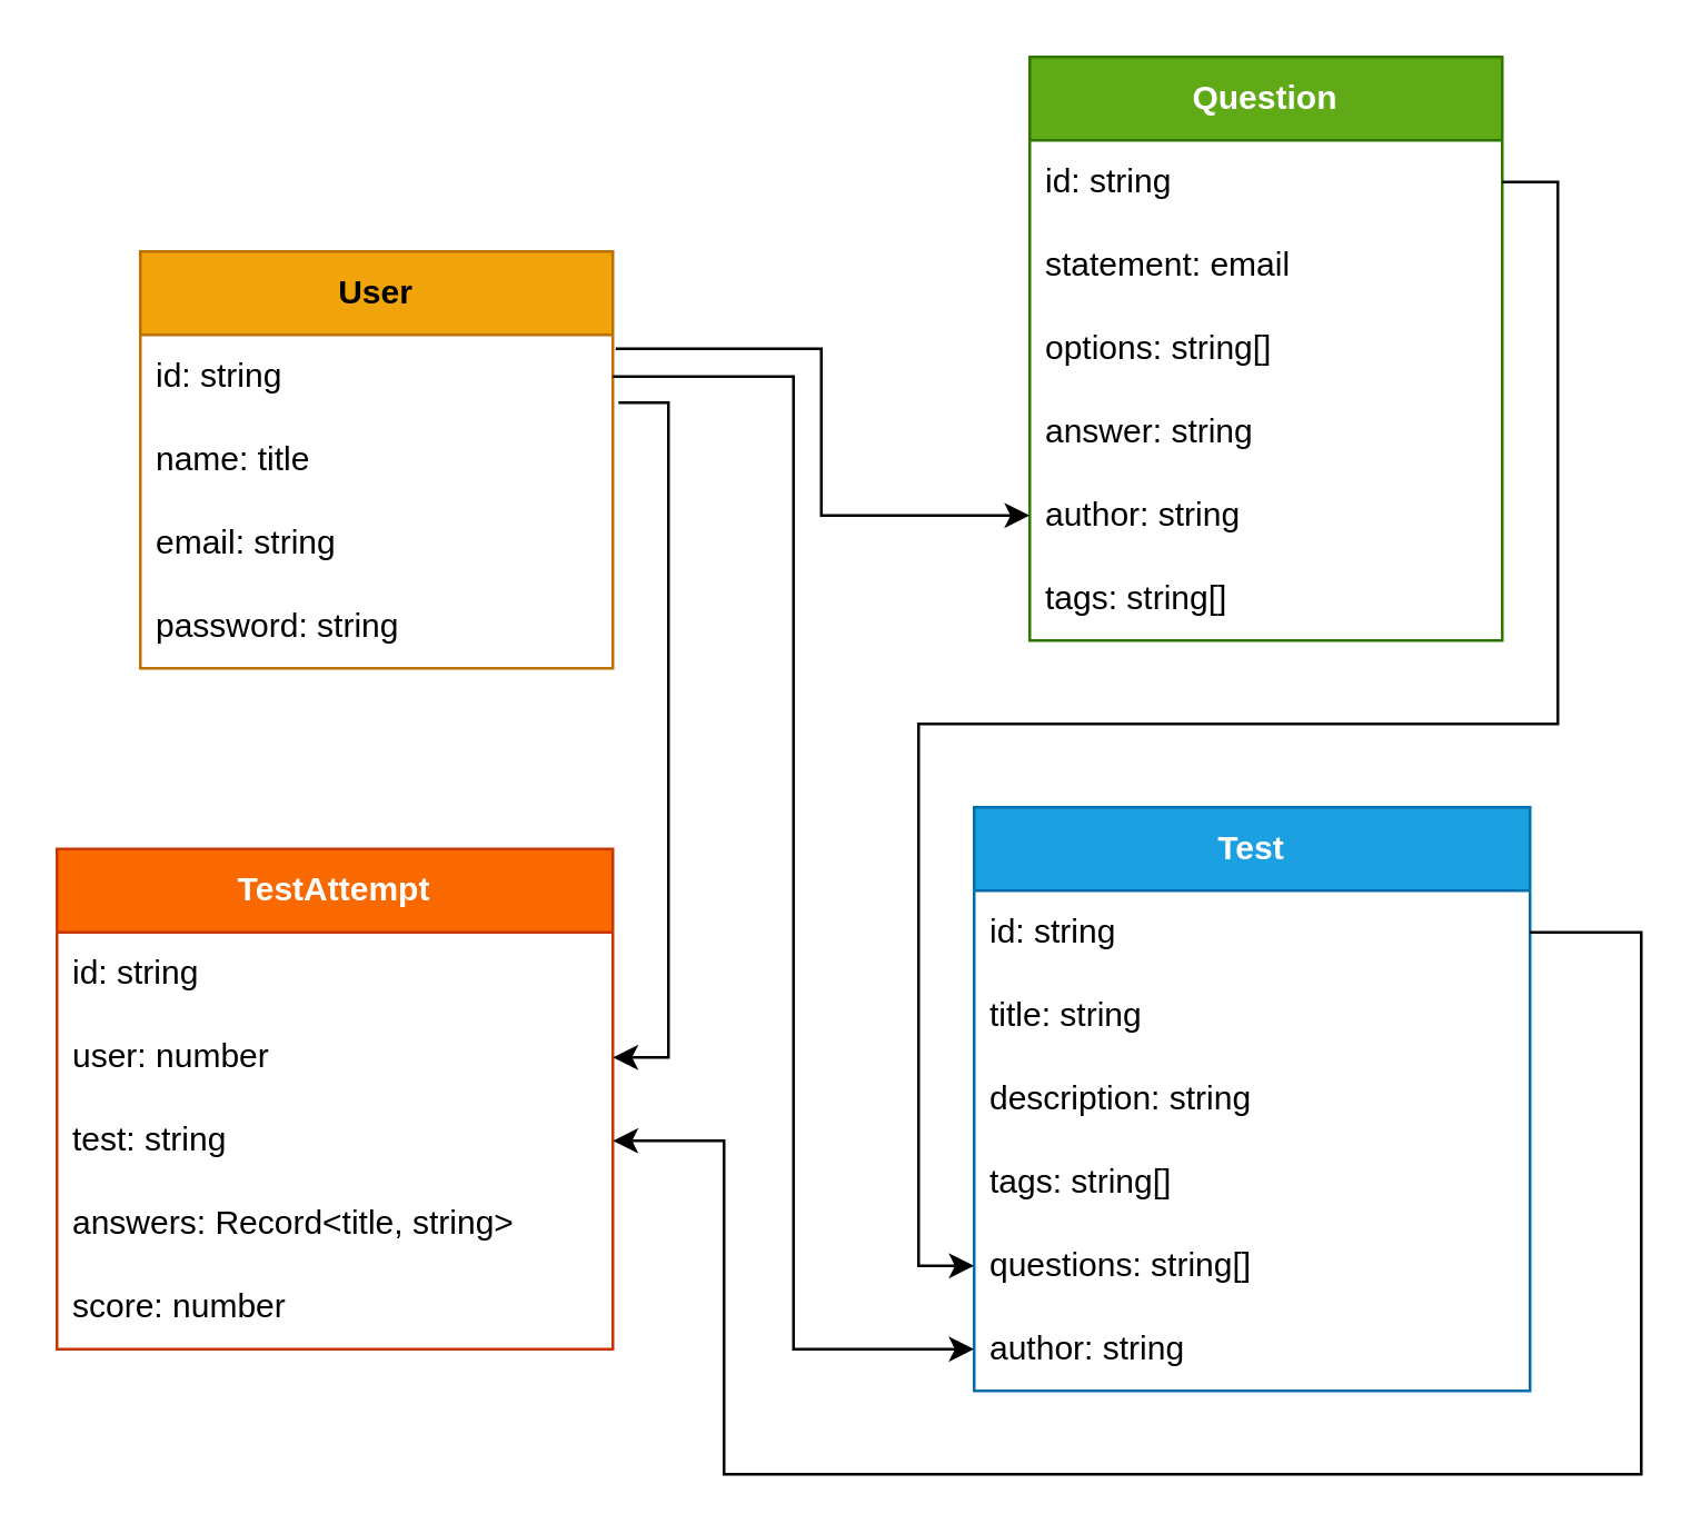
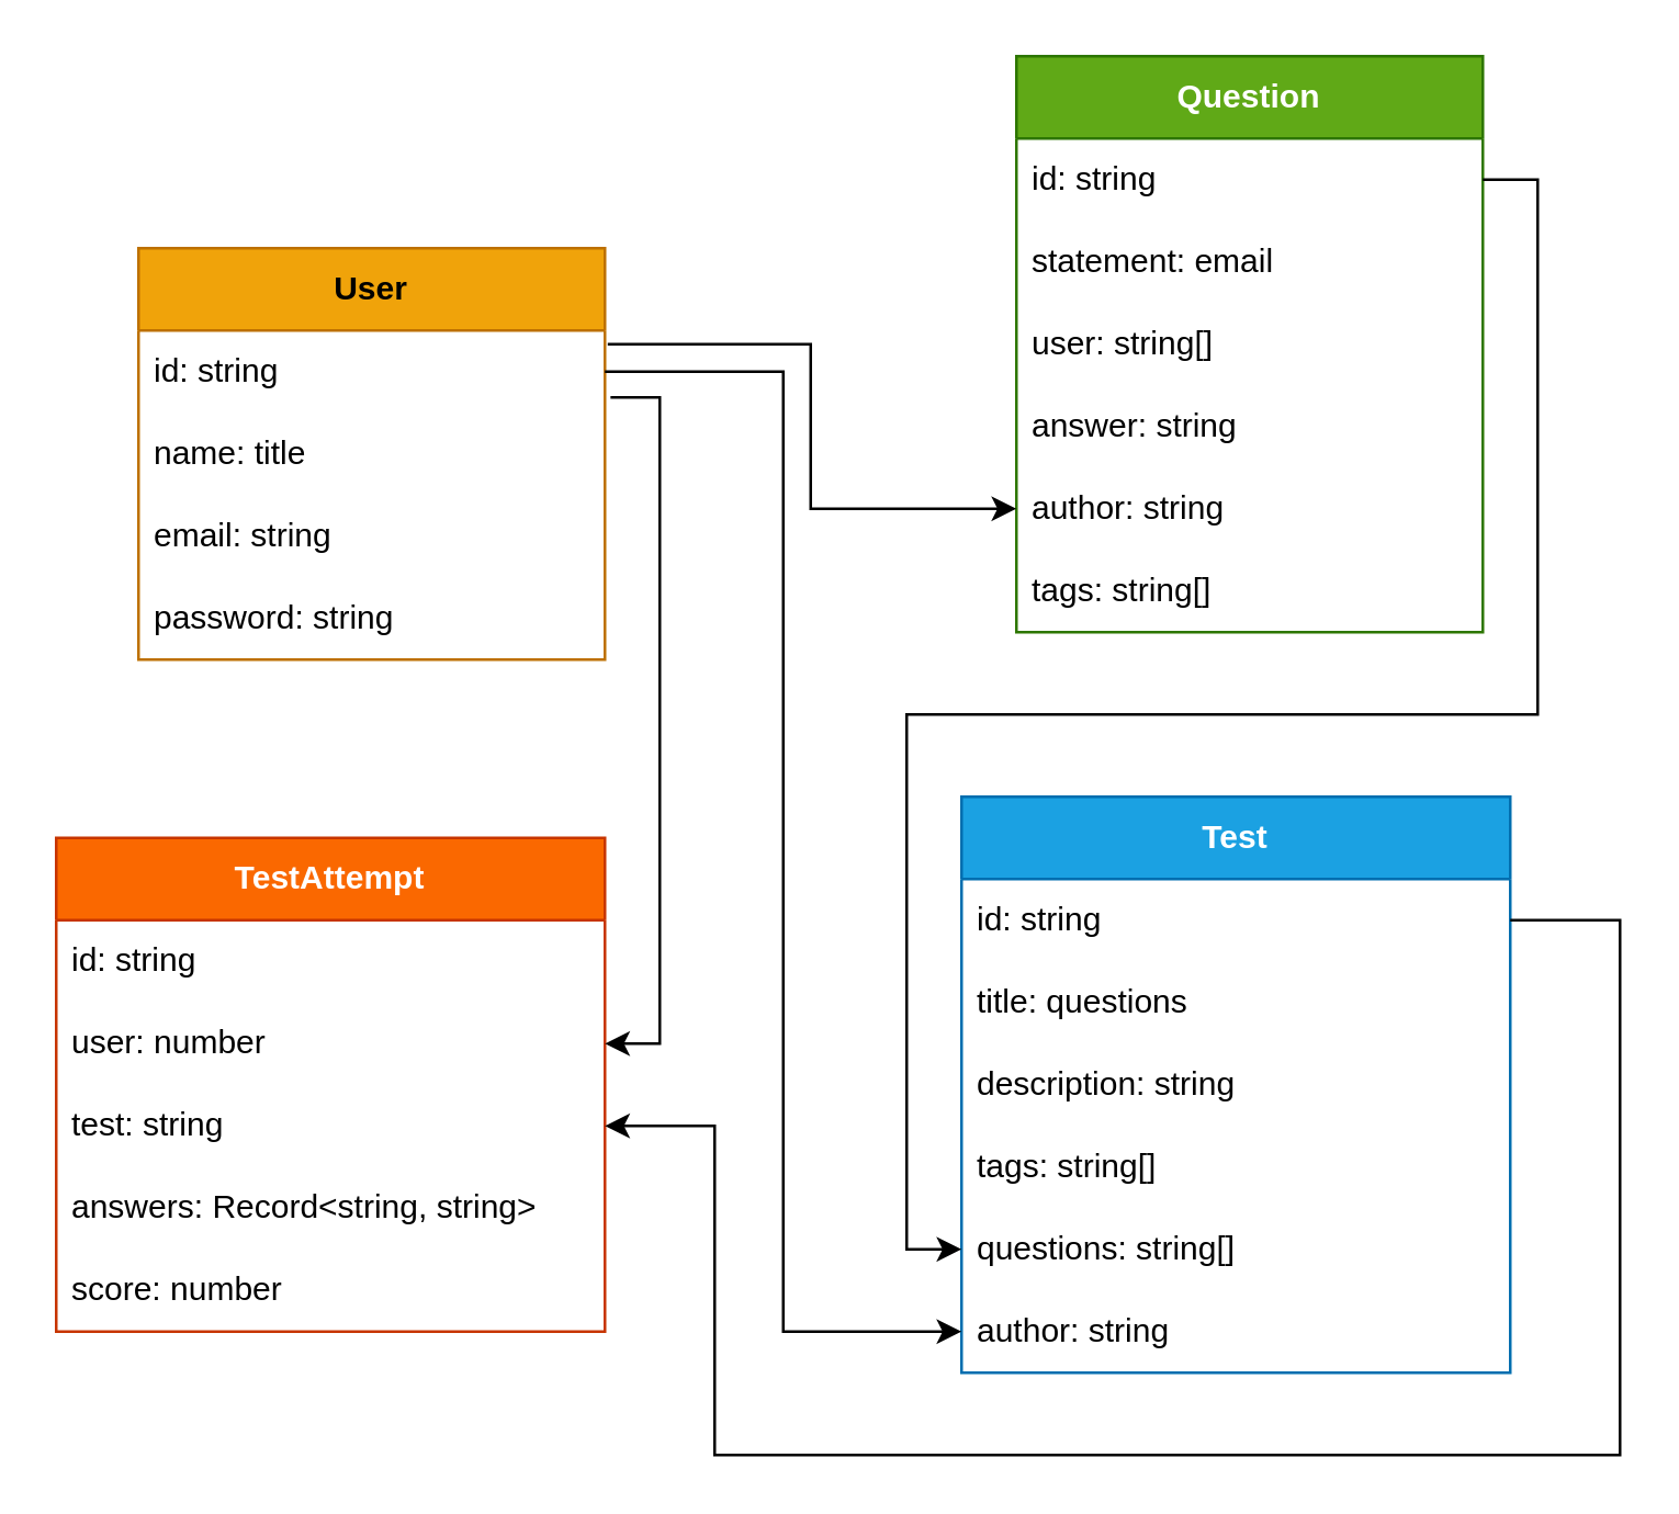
  <mxCell id="0" />
  <mxCell id="1" parent="0" />
  <mxCell id="2" value="&lt;b&gt;Question&lt;/b&gt;" style="swimlane;fontStyle=0;childLayout=stackLayout;horizontal=1;startSize=30;horizontalStack=0;resizeParent=1;resizeParentMax=0;resizeLast=0;collapsible=1;marginBottom=0;whiteSpace=wrap;html=1;fillColor=#60a917;strokeColor=#2D7600;fontColor=#ffffff;" parent="1" vertex="1"><mxGeometry x="370" y="20" width="170" height="210" as="geometry"><mxRectangle x="340" y="210" width="60" height="30" as="alternateBounds" /></mxGeometry></mxCell>
  <mxCell id="3" value="id: string" style="text;strokeColor=none;fillColor=none;align=left;verticalAlign=middle;spacingLeft=4;spacingRight=4;overflow=hidden;points=[[0,0.5],[1,0.5]];portConstraint=eastwest;rotatable=0;whiteSpace=wrap;html=1;" parent="2" vertex="1"><mxGeometry y="30" width="170" height="30" as="geometry" /></mxCell>
  <mxCell id="4" value="statement: email" style="text;strokeColor=none;fillColor=none;align=left;verticalAlign=middle;spacingLeft=4;spacingRight=4;overflow=hidden;points=[[0,0.5],[1,0.5]];portConstraint=eastwest;rotatable=0;whiteSpace=wrap;html=1;" parent="2" vertex="1"><mxGeometry y="60" width="170" height="30" as="geometry" /></mxCell>
- <mxCell id="5" value="options: string[]" style="text;strokeColor=none;fillColor=none;align=left;verticalAlign=middle;spacingLeft=4;spacingRight=4;overflow=hidden;points=[[0,0.5],[1,0.5]];portConstraint=eastwest;rotatable=0;whiteSpace=wrap;html=1;" parent="2" vertex="1"><mxGeometry y="90" width="170" height="30" as="geometry" /></mxCell>
+ <mxCell id="5" value="user: string[]" style="text;strokeColor=none;fillColor=none;align=left;verticalAlign=middle;spacingLeft=4;spacingRight=4;overflow=hidden;points=[[0,0.5],[1,0.5]];portConstraint=eastwest;rotatable=0;whiteSpace=wrap;html=1;" parent="2" vertex="1"><mxGeometry y="90" width="170" height="30" as="geometry" /></mxCell>
  <mxCell id="6" value="&lt;div&gt;answer: string&lt;/div&gt;" style="text;strokeColor=none;fillColor=none;align=left;verticalAlign=middle;spacingLeft=4;spacingRight=4;overflow=hidden;points=[[0,0.5],[1,0.5]];portConstraint=eastwest;rotatable=0;whiteSpace=wrap;html=1;" parent="2" vertex="1"><mxGeometry y="120" width="170" height="30" as="geometry" /></mxCell>
  <mxCell id="7" value="author: string" style="text;strokeColor=none;fillColor=none;align=left;verticalAlign=middle;spacingLeft=4;spacingRight=4;overflow=hidden;points=[[0,0.5],[1,0.5]];portConstraint=eastwest;rotatable=0;whiteSpace=wrap;html=1;" parent="2" vertex="1"><mxGeometry y="150" width="170" height="30" as="geometry" /></mxCell>
  <mxCell id="8" value="tags: string[]" style="text;strokeColor=none;fillColor=none;align=left;verticalAlign=middle;spacingLeft=4;spacingRight=4;overflow=hidden;points=[[0,0.5],[1,0.5]];portConstraint=eastwest;rotatable=0;whiteSpace=wrap;html=1;" parent="2" vertex="1"><mxGeometry y="180" width="170" height="30" as="geometry" /></mxCell>
  <mxCell id="9" value="&lt;b&gt;Test&lt;/b&gt;" style="swimlane;fontStyle=0;childLayout=stackLayout;horizontal=1;startSize=30;horizontalStack=0;resizeParent=1;resizeParentMax=0;resizeLast=0;collapsible=1;marginBottom=0;whiteSpace=wrap;html=1;fillColor=#1ba1e2;fontColor=#ffffff;strokeColor=#006EAF;" parent="1" vertex="1"><mxGeometry x="350" y="290" width="200" height="210" as="geometry"><mxRectangle x="340" y="210" width="60" height="30" as="alternateBounds" /></mxGeometry></mxCell>
  <mxCell id="10" value="id: string" style="text;strokeColor=none;fillColor=none;align=left;verticalAlign=middle;spacingLeft=4;spacingRight=4;overflow=hidden;points=[[0,0.5],[1,0.5]];portConstraint=eastwest;rotatable=0;whiteSpace=wrap;html=1;" parent="9" vertex="1"><mxGeometry y="30" width="200" height="30" as="geometry" /></mxCell>
- <mxCell id="11" value="title: string" style="text;strokeColor=none;fillColor=none;align=left;verticalAlign=middle;spacingLeft=4;spacingRight=4;overflow=hidden;points=[[0,0.5],[1,0.5]];portConstraint=eastwest;rotatable=0;whiteSpace=wrap;html=1;" parent="9" vertex="1"><mxGeometry y="60" width="200" height="30" as="geometry" /></mxCell>
+ <mxCell id="11" value="title: questions" style="text;strokeColor=none;fillColor=none;align=left;verticalAlign=middle;spacingLeft=4;spacingRight=4;overflow=hidden;points=[[0,0.5],[1,0.5]];portConstraint=eastwest;rotatable=0;whiteSpace=wrap;html=1;" parent="9" vertex="1"><mxGeometry y="60" width="200" height="30" as="geometry" /></mxCell>
  <mxCell id="12" value="description: string" style="text;strokeColor=none;fillColor=none;align=left;verticalAlign=middle;spacingLeft=4;spacingRight=4;overflow=hidden;points=[[0,0.5],[1,0.5]];portConstraint=eastwest;rotatable=0;whiteSpace=wrap;html=1;" parent="9" vertex="1"><mxGeometry y="90" width="200" height="30" as="geometry" /></mxCell>
  <mxCell id="13" value="tags: string[]" style="text;strokeColor=none;fillColor=none;align=left;verticalAlign=middle;spacingLeft=4;spacingRight=4;overflow=hidden;points=[[0,0.5],[1,0.5]];portConstraint=eastwest;rotatable=0;whiteSpace=wrap;html=1;" parent="9" vertex="1"><mxGeometry y="120" width="200" height="30" as="geometry" /></mxCell>
  <mxCell id="14" value="questions: string[]" style="text;strokeColor=none;fillColor=none;align=left;verticalAlign=middle;spacingLeft=4;spacingRight=4;overflow=hidden;points=[[0,0.5],[1,0.5]];portConstraint=eastwest;rotatable=0;whiteSpace=wrap;html=1;" parent="9" vertex="1"><mxGeometry y="150" width="200" height="30" as="geometry" /></mxCell>
  <mxCell id="15" value="author: string" style="text;strokeColor=none;fillColor=none;align=left;verticalAlign=middle;spacingLeft=4;spacingRight=4;overflow=hidden;points=[[0,0.5],[1,0.5]];portConstraint=eastwest;rotatable=0;whiteSpace=wrap;html=1;" parent="9" vertex="1"><mxGeometry y="180" width="200" height="30" as="geometry" /></mxCell>
  <mxCell id="16" value="&lt;b&gt;&lt;font color=&quot;#ffffff&quot;&gt;TestAttempt&lt;/font&gt;&lt;/b&gt;" style="swimlane;fontStyle=0;childLayout=stackLayout;horizontal=1;startSize=30;horizontalStack=0;resizeParent=1;resizeParentMax=0;resizeLast=0;collapsible=1;marginBottom=0;whiteSpace=wrap;html=1;fillColor=#fa6800;strokeColor=#C73500;fontColor=#000000;" parent="1" vertex="1"><mxGeometry x="20" y="305" width="200" height="180" as="geometry"><mxRectangle x="340" y="210" width="60" height="30" as="alternateBounds" /></mxGeometry></mxCell>
  <mxCell id="17" value="id: string" style="text;strokeColor=none;fillColor=none;align=left;verticalAlign=middle;spacingLeft=4;spacingRight=4;overflow=hidden;points=[[0,0.5],[1,0.5]];portConstraint=eastwest;rotatable=0;whiteSpace=wrap;html=1;" parent="16" vertex="1"><mxGeometry y="30" width="200" height="30" as="geometry" /></mxCell>
  <mxCell id="18" value="user: number" style="text;strokeColor=none;fillColor=none;align=left;verticalAlign=middle;spacingLeft=4;spacingRight=4;overflow=hidden;points=[[0,0.5],[1,0.5]];portConstraint=eastwest;rotatable=0;whiteSpace=wrap;html=1;" parent="16" vertex="1"><mxGeometry y="60" width="200" height="30" as="geometry" /></mxCell>
  <mxCell id="19" value="test: string" style="text;strokeColor=none;fillColor=none;align=left;verticalAlign=middle;spacingLeft=4;spacingRight=4;overflow=hidden;points=[[0,0.5],[1,0.5]];portConstraint=eastwest;rotatable=0;whiteSpace=wrap;html=1;" parent="16" vertex="1"><mxGeometry y="90" width="200" height="30" as="geometry" /></mxCell>
- <mxCell id="20" value="answers: Record&amp;lt;title, string&amp;gt;" style="text;strokeColor=none;fillColor=none;align=left;verticalAlign=middle;spacingLeft=4;spacingRight=4;overflow=hidden;points=[[0,0.5],[1,0.5]];portConstraint=eastwest;rotatable=0;whiteSpace=wrap;html=1;" parent="16" vertex="1"><mxGeometry y="120" width="200" height="30" as="geometry" /></mxCell>
+ <mxCell id="20" value="answers: Record&amp;lt;string, string&amp;gt;" style="text;strokeColor=none;fillColor=none;align=left;verticalAlign=middle;spacingLeft=4;spacingRight=4;overflow=hidden;points=[[0,0.5],[1,0.5]];portConstraint=eastwest;rotatable=0;whiteSpace=wrap;html=1;" parent="16" vertex="1"><mxGeometry y="120" width="200" height="30" as="geometry" /></mxCell>
  <mxCell id="21" value="score: number" style="text;strokeColor=none;fillColor=none;align=left;verticalAlign=middle;spacingLeft=4;spacingRight=4;overflow=hidden;points=[[0,0.5],[1,0.5]];portConstraint=eastwest;rotatable=0;whiteSpace=wrap;html=1;" parent="16" vertex="1"><mxGeometry y="150" width="200" height="30" as="geometry" /></mxCell>
  <mxCell id="22" value="&lt;b&gt;User&lt;/b&gt;" style="swimlane;fontStyle=0;childLayout=stackLayout;horizontal=1;startSize=30;horizontalStack=0;resizeParent=1;resizeParentMax=0;resizeLast=0;collapsible=1;marginBottom=0;whiteSpace=wrap;html=1;fillColor=#f0a30a;strokeColor=#BD7000;fontColor=#000000;" parent="1" vertex="1"><mxGeometry x="50" y="90" width="170" height="150" as="geometry"><mxRectangle x="340" y="210" width="60" height="30" as="alternateBounds" /></mxGeometry></mxCell>
  <mxCell id="23" value="id: string" style="text;strokeColor=none;fillColor=none;align=left;verticalAlign=middle;spacingLeft=4;spacingRight=4;overflow=hidden;points=[[0,0.5],[1,0.5]];portConstraint=eastwest;rotatable=0;whiteSpace=wrap;html=1;" parent="22" vertex="1"><mxGeometry y="30" width="170" height="30" as="geometry" /></mxCell>
  <mxCell id="24" value="name: title" style="text;strokeColor=none;fillColor=none;align=left;verticalAlign=middle;spacingLeft=4;spacingRight=4;overflow=hidden;points=[[0,0.5],[1,0.5]];portConstraint=eastwest;rotatable=0;whiteSpace=wrap;html=1;" parent="22" vertex="1"><mxGeometry y="60" width="170" height="30" as="geometry" /></mxCell>
  <mxCell id="25" value="email: string" style="text;strokeColor=none;fillColor=none;align=left;verticalAlign=middle;spacingLeft=4;spacingRight=4;overflow=hidden;points=[[0,0.5],[1,0.5]];portConstraint=eastwest;rotatable=0;whiteSpace=wrap;html=1;" parent="22" vertex="1"><mxGeometry y="90" width="170" height="30" as="geometry" /></mxCell>
  <mxCell id="26" value="password: string" style="text;strokeColor=none;fillColor=none;align=left;verticalAlign=middle;spacingLeft=4;spacingRight=4;overflow=hidden;points=[[0,0.5],[1,0.5]];portConstraint=eastwest;rotatable=0;whiteSpace=wrap;html=1;" parent="22" vertex="1"><mxGeometry y="120" width="170" height="30" as="geometry" /></mxCell>
  <mxCell id="27" style="edgeStyle=orthogonalEdgeStyle;rounded=0;orthogonalLoop=1;jettySize=auto;html=1;exitX=1.006;exitY=0.167;exitDx=0;exitDy=0;entryX=0;entryY=0.5;entryDx=0;entryDy=0;exitPerimeter=0;" parent="1" source="23" target="7" edge="1"><mxGeometry relative="1" as="geometry" /></mxCell>
  <mxCell id="28" style="edgeStyle=orthogonalEdgeStyle;rounded=0;orthogonalLoop=1;jettySize=auto;html=1;exitX=1;exitY=0.5;exitDx=0;exitDy=0;entryX=0;entryY=0.5;entryDx=0;entryDy=0;" parent="1" source="23" target="15" edge="1"><mxGeometry relative="1" as="geometry" /></mxCell>
  <mxCell id="29" style="edgeStyle=orthogonalEdgeStyle;rounded=0;orthogonalLoop=1;jettySize=auto;html=1;exitX=1;exitY=0.5;exitDx=0;exitDy=0;entryX=0;entryY=0.5;entryDx=0;entryDy=0;" parent="1" source="3" target="14" edge="1"><mxGeometry relative="1" as="geometry" /></mxCell>
  <mxCell id="30" style="edgeStyle=orthogonalEdgeStyle;rounded=0;orthogonalLoop=1;jettySize=auto;html=1;exitX=1.012;exitY=0.812;exitDx=0;exitDy=0;entryX=1;entryY=0.5;entryDx=0;entryDy=0;exitPerimeter=0;" parent="1" source="23" target="18" edge="1"><mxGeometry relative="1" as="geometry"><Array as="points"><mxPoint x="240" y="144" /><mxPoint x="240" y="380" /></Array></mxGeometry></mxCell>
  <mxCell id="31" style="edgeStyle=orthogonalEdgeStyle;rounded=0;orthogonalLoop=1;jettySize=auto;html=1;exitX=1;exitY=0.5;exitDx=0;exitDy=0;entryX=1;entryY=0.5;entryDx=0;entryDy=0;" parent="1" source="10" target="19" edge="1"><mxGeometry relative="1" as="geometry"><Array as="points"><mxPoint x="590" y="335" /><mxPoint x="590" y="530" /><mxPoint x="260" y="530" /><mxPoint x="260" y="410" /></Array></mxGeometry></mxCell>
